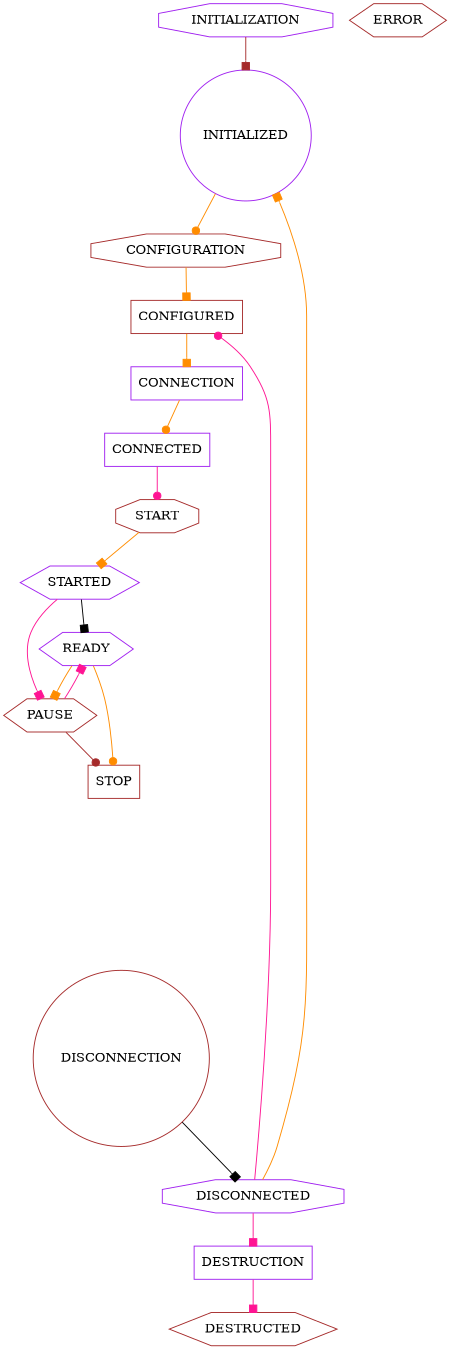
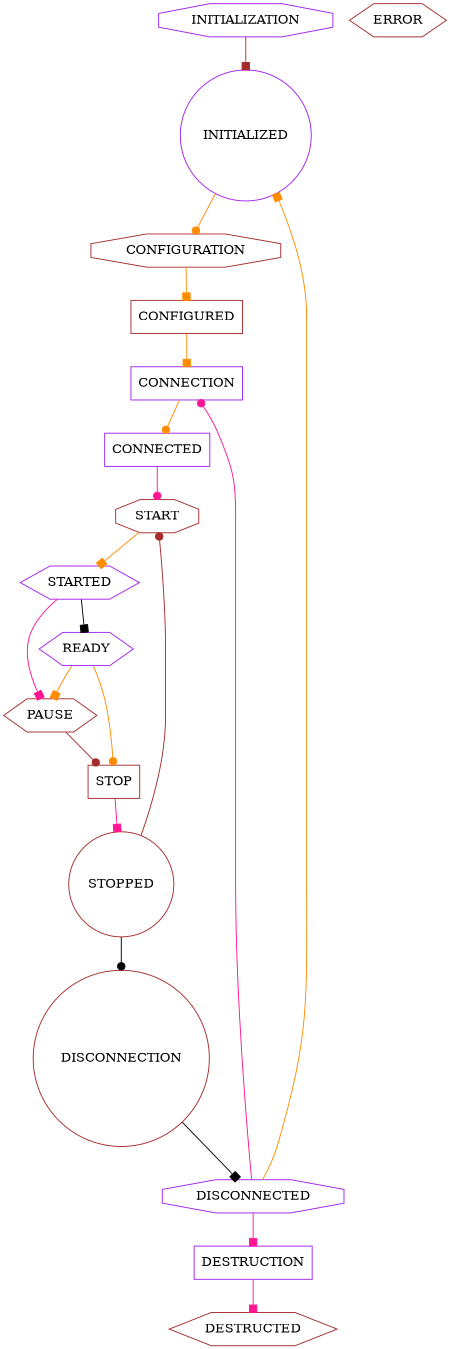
  digraph {
    node [color=brown shape=box]
    edge [arrowhead=box color=darkorange]
    INITIALIZED [color=purple shape=circle]
    CONFIGURATION [shape=octagon]
    INITIALIZATION [color=purple shape=octagon]
    CONFIGURED
    CONNECTION [color=purple]
    CONNECTED [color=purple]
    START [shape=octagon]
    STARTED [color=purple shape=hexagon]
    READY [color=purple shape=hexagon]
    PAUSE [shape=hexagon]
    STOP
+   STOPPED [shape=circle]
    DISCONNECTION [shape=circle]
    DISCONNECTED [color=purple shape=octagon]
    DESTRUCTION [color=purple]
    DESTRUCTED [shape=hexagon]
    ERROR [shape=hexagon]
    INITIALIZED -> CONFIGURATION [arrowhead=dot]
    CONFIGURATION -> CONFIGURED
    INITIALIZATION -> INITIALIZED [color=brown]
    CONFIGURED -> CONNECTION
    CONNECTION -> CONNECTED [arrowhead=dot]
    CONNECTED -> START [arrowhead=dot color=deeppink]
    START -> STARTED
    STARTED -> READY [color=black]
    STARTED -> PAUSE [color=deeppink]
    READY -> PAUSE
    READY -> STOP [arrowhead=dot]
-   PAUSE -> READY [color=deeppink]
    PAUSE -> STOP [arrowhead=dot color=brown]
+   STOP -> STOPPED [color=deeppink]
+   STOPPED -> START [arrowhead=dot color=brown]
+   STOPPED -> DISCONNECTION [arrowhead=dot color=black]
    DISCONNECTION -> DISCONNECTED [color=black]
    DISCONNECTED -> INITIALIZED
-   DISCONNECTED -> CONFIGURED [arrowhead=dot color=deeppink]
+   DISCONNECTED -> CONNECTION [arrowhead=dot color=deeppink]
    DISCONNECTED -> DESTRUCTION [color=deeppink]
    DESTRUCTION -> DESTRUCTED [color=deeppink]
  }
